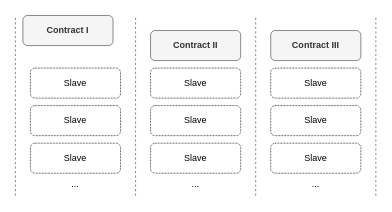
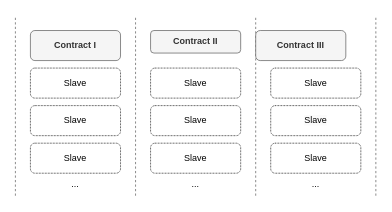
  <mxCell id="0" />
  <mxCell id="1" parent="0" />
- <mxCell id="2" value="Contract I" style="rounded=1;whiteSpace=wrap;html=1;fontStyle=1;fillColor=#f5f5f5;fontColor=#333333;strokeColor=#666666;" vertex="1" parent="1"><mxGeometry x="30" y="20" width="120" height="40" as="geometry" /></mxCell>
+ <mxCell id="2" value="Contract I" style="rounded=1;whiteSpace=wrap;html=1;fontStyle=1;fillColor=#f5f5f5;fontColor=#333333;strokeColor=#666666;" vertex="1" parent="1"><mxGeometry x="40" y="40" width="120" height="40" as="geometry" /></mxCell>
  <mxCell id="3" value="Slave" style="rounded=1;whiteSpace=wrap;html=1;fontStyle=0;dashed=1;dashPattern=1 1;" vertex="1" parent="1"><mxGeometry x="40" y="90" width="120" height="40" as="geometry" /></mxCell>
  <mxCell id="4" value="Slave" style="rounded=1;whiteSpace=wrap;html=1;fontStyle=0;dashed=1;dashPattern=1 1;" vertex="1" parent="1"><mxGeometry x="40" y="140" width="120" height="40" as="geometry" /></mxCell>
  <mxCell id="5" value="Slave" style="rounded=1;whiteSpace=wrap;html=1;fontStyle=0;dashed=1;dashPattern=1 1;" vertex="1" parent="1"><mxGeometry x="40" y="190" width="120" height="40" as="geometry" /></mxCell>
  <mxCell id="6" value="..." style="text;html=1;strokeColor=none;fillColor=none;align=center;verticalAlign=middle;whiteSpace=wrap;rounded=0;fontStyle=0" vertex="1" parent="1"><mxGeometry x="70" y="230" width="60" height="30" as="geometry" /></mxCell>
  <mxCell id="7" value="" style="endArrow=none;html=1;rounded=0;dashed=1;strokeColor=#666666;fontStyle=0" edge="1" parent="1"><mxGeometry width="50" height="50" relative="1" as="geometry"><mxPoint x="20" y="260" as="sourcePoint" /><mxPoint x="20" y="20" as="targetPoint" /></mxGeometry></mxCell>
  <mxCell id="8" value="" style="endArrow=none;html=1;rounded=0;dashed=1;fillColor=#f5f5f5;strokeColor=#666666;fontStyle=0" edge="1" parent="1"><mxGeometry width="50" height="50" relative="1" as="geometry"><mxPoint x="180" y="260" as="sourcePoint" /><mxPoint x="180" y="20" as="targetPoint" /></mxGeometry></mxCell>
- <mxCell id="9" value="Contract II" style="rounded=1;whiteSpace=wrap;html=1;fontStyle=1;fillColor=#f5f5f5;fontColor=#333333;strokeColor=#666666;" vertex="1" parent="1"><mxGeometry x="200" y="40" width="120" height="40" as="geometry" /></mxCell>
+ <mxCell id="9" value="Contract II" style="rounded=1;whiteSpace=wrap;html=1;fontStyle=1;fillColor=#f5f5f5;fontColor=#333333;strokeColor=#666666;" vertex="1" parent="1"><mxGeometry x="200" y="40" width="120" height="30" as="geometry" /></mxCell>
  <mxCell id="10" value="Slave" style="rounded=1;whiteSpace=wrap;html=1;fontStyle=0;dashed=1;dashPattern=1 1;" vertex="1" parent="1"><mxGeometry x="200" y="90" width="120" height="40" as="geometry" /></mxCell>
  <mxCell id="11" value="Slave" style="rounded=1;whiteSpace=wrap;html=1;fontStyle=0;dashed=1;dashPattern=1 1;" vertex="1" parent="1"><mxGeometry x="200" y="140" width="120" height="40" as="geometry" /></mxCell>
  <mxCell id="12" value="Slave" style="rounded=1;whiteSpace=wrap;html=1;fontStyle=0;dashed=1;dashPattern=1 1;" vertex="1" parent="1"><mxGeometry x="200" y="190" width="120" height="40" as="geometry" /></mxCell>
  <mxCell id="13" value="..." style="text;html=1;strokeColor=none;fillColor=none;align=center;verticalAlign=middle;whiteSpace=wrap;rounded=0;fontStyle=0" vertex="1" parent="1"><mxGeometry x="230" y="230" width="60" height="30" as="geometry" /></mxCell>
  <mxCell id="14" value="" style="endArrow=none;html=1;rounded=0;dashed=1;strokeColor=#666666;fontStyle=0" edge="1" parent="1"><mxGeometry width="50" height="50" relative="1" as="geometry"><mxPoint x="340" y="260" as="sourcePoint" /><mxPoint x="340" y="20" as="targetPoint" /></mxGeometry></mxCell>
- <mxCell id="15" value="Contract III" style="rounded=1;whiteSpace=wrap;html=1;fontStyle=1;fillColor=#f5f5f5;fontColor=#333333;strokeColor=#666666;" vertex="1" parent="1"><mxGeometry x="360" y="40" width="120" height="40" as="geometry" /></mxCell>
+ <mxCell id="15" value="Contract III" style="rounded=1;whiteSpace=wrap;html=1;fontStyle=1;fillColor=#f5f5f5;fontColor=#333333;strokeColor=#666666;" vertex="1" parent="1"><mxGeometry x="340" y="40" width="120" height="40" as="geometry" /></mxCell>
  <mxCell id="16" value="Slave" style="rounded=1;whiteSpace=wrap;html=1;fontStyle=0;dashed=1;dashPattern=1 1;" vertex="1" parent="1"><mxGeometry x="360" y="90" width="120" height="40" as="geometry" /></mxCell>
  <mxCell id="17" value="&lt;span style=&quot;color: rgb(0, 0, 0); font-family: Helvetica; font-size: 12px; font-style: normal; font-variant-ligatures: normal; font-variant-caps: normal; letter-spacing: normal; orphans: 2; text-align: center; text-indent: 0px; text-transform: none; widows: 2; word-spacing: 0px; -webkit-text-stroke-width: 0px; background-color: rgb(251, 251, 251); text-decoration-thickness: initial; text-decoration-style: initial; text-decoration-color: initial; float: none; display: inline !important;&quot;&gt;Slave&lt;/span&gt;" style="rounded=1;whiteSpace=wrap;html=1;fontStyle=0;dashed=1;dashPattern=1 1;" vertex="1" parent="1"><mxGeometry x="360" y="140" width="120" height="40" as="geometry" /></mxCell>
  <mxCell id="18" value="Slave" style="rounded=1;whiteSpace=wrap;html=1;fontStyle=0;dashed=1;dashPattern=1 1;" vertex="1" parent="1"><mxGeometry x="360" y="190" width="120" height="40" as="geometry" /></mxCell>
  <mxCell id="19" value="..." style="text;html=1;strokeColor=none;fillColor=none;align=center;verticalAlign=middle;whiteSpace=wrap;rounded=0;fontStyle=0" vertex="1" parent="1"><mxGeometry x="390" y="230" width="60" height="30" as="geometry" /></mxCell>
  <mxCell id="20" value="" style="endArrow=none;html=1;rounded=0;dashed=1;strokeColor=#666666;fontStyle=0" edge="1" parent="1"><mxGeometry width="50" height="50" relative="1" as="geometry"><mxPoint x="500" y="260" as="sourcePoint" /><mxPoint x="500" y="20" as="targetPoint" /></mxGeometry></mxCell>
